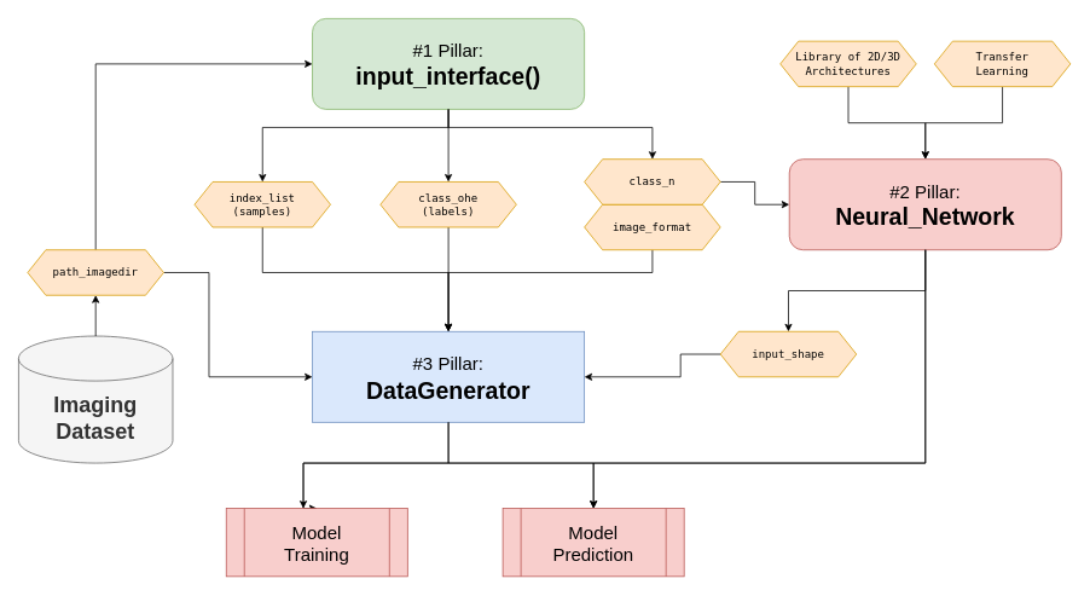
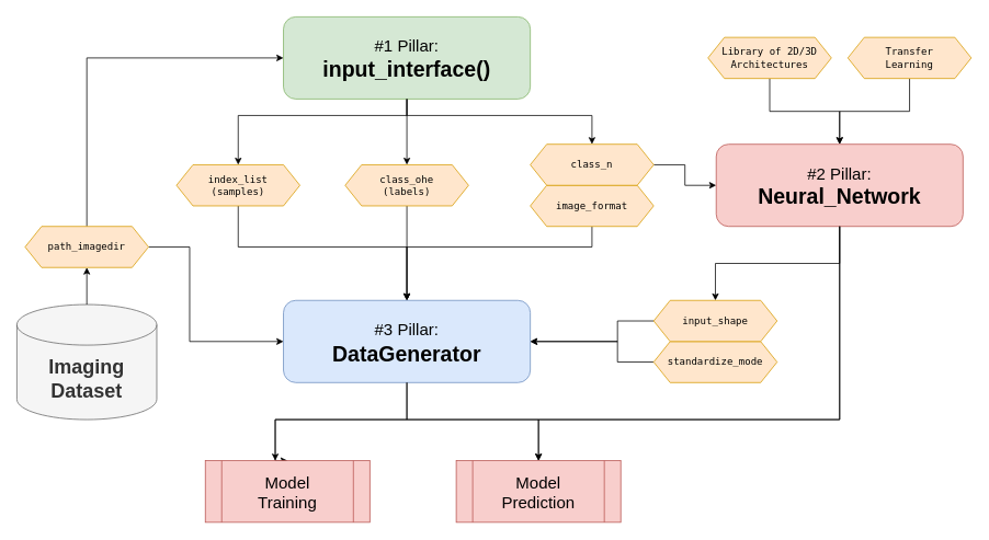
  <mxCell id="0" />
  <mxCell id="1" parent="0" />
  <mxCell id="2" style="edgeStyle=orthogonalEdgeStyle;rounded=0;orthogonalLoop=1;jettySize=auto;html=1;entryX=0.5;entryY=0;entryDx=0;entryDy=0;fontSize=12;startArrow=classic;startFill=1;endArrow=none;endFill=0;" edge="1" parent="1" source="3" target="20"><mxGeometry relative="1" as="geometry" /></mxCell>
  <mxCell id="3" value="&lt;div style=&quot;font-size: 20px&quot;&gt;&lt;font style=&quot;font-size: 20px&quot;&gt;&lt;font style=&quot;font-size: 20px&quot;&gt;#1 Pillar:&lt;/font&gt;&lt;/font&gt;&lt;b&gt;&lt;font style=&quot;font-size: 24px&quot;&gt;&lt;br&gt;&lt;/font&gt;&lt;/b&gt;&lt;/div&gt;&lt;div&gt;&lt;font size=&quot;1&quot;&gt;&lt;b&gt;&lt;font style=&quot;font-size: 24px&quot;&gt;&lt;font style=&quot;font-size: 24px&quot;&gt;&lt;font style=&quot;font-size: 26px&quot;&gt;input_interface()&lt;/font&gt;&lt;/font&gt;&lt;/font&gt;&lt;/b&gt;&lt;/font&gt;&lt;/div&gt;" style="rounded=1;whiteSpace=wrap;html=1;fillColor=#d5e8d4;strokeColor=#82b366;" vertex="1" parent="1"><mxGeometry x="344" y="20" width="300" height="100" as="geometry" /></mxCell>
  <mxCell id="4" value="&lt;div&gt;&lt;b&gt;&lt;font style=&quot;font-size: 24px&quot;&gt;Imaging&lt;/font&gt;&lt;/b&gt;&lt;/div&gt;&lt;div&gt;&lt;b&gt;&lt;font style=&quot;font-size: 24px&quot;&gt;Dataset&lt;/font&gt;&lt;/b&gt;&lt;/div&gt;" style="shape=cylinder3;whiteSpace=wrap;html=1;boundedLbl=1;backgroundOutline=1;size=24.714;fillColor=#f5f5f5;fontColor=#333333;strokeColor=#666666;" vertex="1" parent="1"><mxGeometry x="20" y="370" width="170" height="140" as="geometry" /></mxCell>
  <mxCell id="5" style="edgeStyle=orthogonalEdgeStyle;rounded=0;orthogonalLoop=1;jettySize=auto;html=1;entryX=1;entryY=0.5;entryDx=0;entryDy=0;fontSize=12;startArrow=classic;startFill=1;endArrow=none;endFill=0;" edge="1" parent="1" source="8" target="27"><mxGeometry relative="1" as="geometry" /></mxCell>
  <mxCell id="6" style="edgeStyle=orthogonalEdgeStyle;rounded=0;orthogonalLoop=1;jettySize=auto;html=1;entryX=0.5;entryY=1;entryDx=0;entryDy=0;fontSize=12;startArrow=classic;startFill=1;endArrow=none;endFill=0;" edge="1" parent="1" source="8" target="29"><mxGeometry relative="1" as="geometry" /></mxCell>
  <mxCell id="7" style="edgeStyle=orthogonalEdgeStyle;rounded=0;orthogonalLoop=1;jettySize=auto;html=1;entryX=0.5;entryY=1;entryDx=0;entryDy=0;fontSize=12;startArrow=classic;startFill=1;endArrow=none;endFill=0;" edge="1" parent="1" source="8" target="28"><mxGeometry relative="1" as="geometry" /></mxCell>
  <mxCell id="8" value="&lt;div style=&quot;font-size: 18px&quot;&gt;&lt;font style=&quot;font-size: 18px&quot; size=&quot;1&quot;&gt;&lt;font style=&quot;font-size: 20px&quot;&gt;#2 Pillar:&lt;/font&gt;&lt;/font&gt;&lt;b&gt;&lt;font style=&quot;font-size: 24px&quot;&gt;&lt;br&gt;&lt;/font&gt;&lt;/b&gt;&lt;/div&gt;&lt;div&gt;&lt;font size=&quot;1&quot;&gt;&lt;b&gt;&lt;font style=&quot;font-size: 24px&quot;&gt;&lt;font style=&quot;font-size: 24px&quot;&gt;&lt;font style=&quot;font-size: 26px&quot;&gt;Neural_Network&lt;/font&gt;&lt;/font&gt;&lt;/font&gt;&lt;/b&gt;&lt;/font&gt;&lt;/div&gt;" style="rounded=1;whiteSpace=wrap;html=1;fillColor=#f8cecc;strokeColor=#b85450;" vertex="1" parent="1"><mxGeometry x="870" y="175" width="300" height="100" as="geometry" /></mxCell>
  <mxCell id="9" style="edgeStyle=orthogonalEdgeStyle;rounded=0;orthogonalLoop=1;jettySize=auto;html=1;entryX=0.5;entryY=1;entryDx=0;entryDy=0;fontSize=12;startArrow=classic;startFill=1;endArrow=none;endFill=0;" edge="1" parent="1" source="15" target="22"><mxGeometry relative="1" as="geometry"><Array as="points"><mxPoint x="494" y="300" /><mxPoint x="289" y="300" /></Array></mxGeometry></mxCell>
  <mxCell id="10" style="edgeStyle=orthogonalEdgeStyle;rounded=0;orthogonalLoop=1;jettySize=auto;html=1;entryX=0.5;entryY=1;entryDx=0;entryDy=0;fontSize=12;startArrow=classic;startFill=1;endArrow=none;endFill=0;" edge="1" parent="1" source="15" target="24"><mxGeometry relative="1" as="geometry" /></mxCell>
  <mxCell id="11" style="edgeStyle=orthogonalEdgeStyle;rounded=0;orthogonalLoop=1;jettySize=auto;html=1;entryX=0.5;entryY=1;entryDx=0;entryDy=0;fontSize=12;startArrow=classic;startFill=1;endArrow=none;endFill=0;" edge="1" parent="1" source="15" target="25"><mxGeometry relative="1" as="geometry"><Array as="points"><mxPoint x="494" y="300" /><mxPoint x="719" y="300" /></Array></mxGeometry></mxCell>
  <mxCell id="12" style="edgeStyle=orthogonalEdgeStyle;rounded=0;orthogonalLoop=1;jettySize=auto;html=1;entryX=0;entryY=0.5;entryDx=0;entryDy=0;fontSize=12;startArrow=classic;startFill=1;endArrow=none;endFill=0;" edge="1" parent="1" source="15" target="18"><mxGeometry relative="1" as="geometry"><Array as="points"><mxPoint x="750" y="415" /><mxPoint x="750" y="390" /></Array></mxGeometry></mxCell>
+ <mxCell id="13" style="edgeStyle=orthogonalEdgeStyle;rounded=0;orthogonalLoop=1;jettySize=auto;html=1;entryX=0;entryY=0.5;entryDx=0;entryDy=0;fontSize=12;startArrow=classic;startFill=1;endArrow=none;endFill=0;" edge="1" parent="1" source="15" target="16"><mxGeometry relative="1" as="geometry"><Array as="points"><mxPoint x="750" y="415" /><mxPoint x="750" y="440" /></Array></mxGeometry></mxCell>
  <mxCell id="14" style="edgeStyle=orthogonalEdgeStyle;rounded=0;orthogonalLoop=1;jettySize=auto;html=1;entryX=1;entryY=0.5;entryDx=0;entryDy=0;fontSize=20;startArrow=classic;startFill=1;endArrow=none;endFill=0;" edge="1" parent="1" source="15" target="20"><mxGeometry relative="1" as="geometry"><Array as="points"><mxPoint x="230" y="415" /><mxPoint x="230" y="300" /></Array></mxGeometry></mxCell>
- <mxCell id="15" value="&lt;div style=&quot;font-size: 20px&quot;&gt;&lt;font style=&quot;font-size: 20px&quot;&gt;&lt;font style=&quot;font-size: 20px&quot;&gt;#3 Pillar:&lt;/font&gt;&lt;/font&gt;&lt;font style=&quot;font-size: 20px&quot;&gt;&lt;b&gt;&lt;font style=&quot;font-size: 26px&quot;&gt;&lt;br&gt;&lt;/font&gt;&lt;/b&gt;&lt;/font&gt;&lt;/div&gt;&lt;div style=&quot;font-size: 26px&quot;&gt;&lt;font style=&quot;font-size: 26px&quot;&gt;&lt;b&gt;&lt;font style=&quot;font-size: 26px&quot;&gt;&lt;font style=&quot;font-size: 26px&quot;&gt;&lt;font style=&quot;font-size: 26px&quot;&gt;DataGenerator&lt;/font&gt;&lt;/font&gt;&lt;/font&gt;&lt;/b&gt;&lt;/font&gt;&lt;/div&gt;" style="whiteSpace=wrap;html=1;fillColor=#dae8fc;strokeColor=#6c8ebf;rounded=0;" vertex="1" parent="1"><mxGeometry x="344" y="365" width="300" height="100" as="geometry" /></mxCell>
+ <mxCell id="15" value="&lt;div style=&quot;font-size: 20px&quot;&gt;&lt;font style=&quot;font-size: 20px&quot;&gt;&lt;font style=&quot;font-size: 20px&quot;&gt;#3 Pillar:&lt;/font&gt;&lt;/font&gt;&lt;font style=&quot;font-size: 20px&quot;&gt;&lt;b&gt;&lt;font style=&quot;font-size: 26px&quot;&gt;&lt;br&gt;&lt;/font&gt;&lt;/b&gt;&lt;/font&gt;&lt;/div&gt;&lt;div style=&quot;font-size: 26px&quot;&gt;&lt;font style=&quot;font-size: 26px&quot;&gt;&lt;b&gt;&lt;font style=&quot;font-size: 26px&quot;&gt;&lt;font style=&quot;font-size: 26px&quot;&gt;&lt;font style=&quot;font-size: 26px&quot;&gt;DataGenerator&lt;/font&gt;&lt;/font&gt;&lt;/font&gt;&lt;/b&gt;&lt;/font&gt;&lt;/div&gt;" style="rounded=1;whiteSpace=wrap;html=1;fillColor=#dae8fc;strokeColor=#6c8ebf;" vertex="1" parent="1"><mxGeometry x="344" y="365" width="300" height="100" as="geometry" /></mxCell>
+ <mxCell id="16" value="&lt;pre id=&quot;__code_1&quot; style=&quot;font-size: 12px&quot;&gt;&lt;font style=&quot;font-size: 12px&quot;&gt;&lt;code&gt;&lt;span class=&quot;n&quot;&gt;standardize_mode&lt;/span&gt;&lt;span class=&quot;o&quot;&gt;&lt;/span&gt;&lt;/code&gt;&lt;/font&gt;&lt;/pre&gt;" style="shape=hexagon;perimeter=hexagonPerimeter2;whiteSpace=wrap;html=1;fixedSize=1;fontSize=24;fillColor=#ffe6cc;strokeColor=#d79b00;" vertex="1" parent="1"><mxGeometry x="794" y="415" width="150" height="50" as="geometry" /></mxCell>
  <mxCell id="17" style="edgeStyle=orthogonalEdgeStyle;rounded=0;orthogonalLoop=1;jettySize=auto;html=1;entryX=0.5;entryY=1;entryDx=0;entryDy=0;fontSize=12;startArrow=classic;startFill=1;endArrow=none;endFill=0;" edge="1" parent="1" source="18" target="8"><mxGeometry relative="1" as="geometry" /></mxCell>
  <mxCell id="18" value="&lt;pre id=&quot;__code_1&quot; style=&quot;font-size: 12px&quot;&gt;&lt;font style=&quot;font-size: 12px&quot;&gt;&lt;code&gt;&lt;span class=&quot;n&quot;&gt;input_shape&lt;/span&gt;&lt;span class=&quot;o&quot;&gt;&lt;/span&gt;&lt;/code&gt;&lt;/font&gt;&lt;/pre&gt;" style="shape=hexagon;perimeter=hexagonPerimeter2;whiteSpace=wrap;html=1;fixedSize=1;fontSize=24;fillColor=#ffe6cc;strokeColor=#d79b00;" vertex="1" parent="1"><mxGeometry x="794" y="365" width="150" height="50" as="geometry" /></mxCell>
  <mxCell id="19" value="" style="edgeStyle=orthogonalEdgeStyle;rounded=0;orthogonalLoop=1;jettySize=auto;html=1;fontSize=12;startArrow=classic;startFill=1;endArrow=none;endFill=0;" edge="1" parent="1" source="20" target="4"><mxGeometry relative="1" as="geometry" /></mxCell>
  <mxCell id="20" value="&lt;pre id=&quot;__code_1&quot; style=&quot;font-size: 12px&quot;&gt;&lt;code&gt;&lt;span class=&quot;n&quot;&gt;path_imagedir&lt;/span&gt;&lt;span class=&quot;p&quot;&gt;&lt;/span&gt;&lt;/code&gt;&lt;/pre&gt;" style="shape=hexagon;perimeter=hexagonPerimeter2;whiteSpace=wrap;html=1;fixedSize=1;fontSize=24;fillColor=#ffe6cc;strokeColor=#d79b00;" vertex="1" parent="1"><mxGeometry x="30" y="275" width="150" height="50" as="geometry" /></mxCell>
  <mxCell id="21" style="edgeStyle=orthogonalEdgeStyle;rounded=0;orthogonalLoop=1;jettySize=auto;html=1;entryX=0.5;entryY=1;entryDx=0;entryDy=0;fontSize=12;startArrow=classic;startFill=1;endArrow=none;endFill=0;" edge="1" parent="1" source="22" target="3"><mxGeometry relative="1" as="geometry"><Array as="points"><mxPoint x="289" y="140" /><mxPoint x="494" y="140" /></Array></mxGeometry></mxCell>
  <mxCell id="22" value="&lt;pre id=&quot;__code_1&quot; style=&quot;font-size: 12px&quot;&gt;&lt;font style=&quot;font-size: 12px&quot;&gt;&lt;code&gt;&lt;span class=&quot;n&quot;&gt;index_list&lt;br&gt;(samples)&lt;br&gt;&lt;/span&gt;&lt;span class=&quot;o&quot;&gt;&lt;/span&gt;&lt;/code&gt;&lt;/font&gt;&lt;/pre&gt;" style="shape=hexagon;perimeter=hexagonPerimeter2;whiteSpace=wrap;html=1;fixedSize=1;fontSize=24;fillColor=#ffe6cc;strokeColor=#d79b00;" vertex="1" parent="1"><mxGeometry x="214" y="200" width="150" height="50" as="geometry" /></mxCell>
  <mxCell id="23" style="edgeStyle=orthogonalEdgeStyle;rounded=0;orthogonalLoop=1;jettySize=auto;html=1;entryX=0.5;entryY=1;entryDx=0;entryDy=0;fontSize=12;startArrow=classic;startFill=1;endArrow=none;endFill=0;" edge="1" parent="1" source="24" target="3"><mxGeometry relative="1" as="geometry" /></mxCell>
  <mxCell id="24" value="&lt;pre id=&quot;__code_1&quot; style=&quot;font-size: 12px&quot;&gt;&lt;code&gt;class_ohe&lt;/code&gt;&lt;font style=&quot;font-size: 12px&quot;&gt;&lt;code&gt;&lt;span class=&quot;n&quot;&gt;&lt;br&gt;(labels)&lt;br&gt;&lt;/span&gt;&lt;span class=&quot;o&quot;&gt;&lt;/span&gt;&lt;/code&gt;&lt;/font&gt;&lt;/pre&gt;" style="shape=hexagon;perimeter=hexagonPerimeter2;whiteSpace=wrap;html=1;fixedSize=1;fontSize=24;fillColor=#ffe6cc;strokeColor=#d79b00;" vertex="1" parent="1"><mxGeometry x="419" y="200" width="150" height="50" as="geometry" /></mxCell>
  <mxCell id="25" value="&lt;pre id=&quot;__code_1&quot; style=&quot;font-size: 12px&quot;&gt;&lt;code&gt;image_format&lt;/code&gt;&lt;/pre&gt;" style="shape=hexagon;perimeter=hexagonPerimeter2;whiteSpace=wrap;html=1;fixedSize=1;fontSize=24;fillColor=#ffe6cc;strokeColor=#d79b00;" vertex="1" parent="1"><mxGeometry x="644" y="225" width="150" height="50" as="geometry" /></mxCell>
  <mxCell id="26" style="edgeStyle=orthogonalEdgeStyle;rounded=0;orthogonalLoop=1;jettySize=auto;html=1;entryX=0.5;entryY=1;entryDx=0;entryDy=0;fontSize=12;startArrow=classic;startFill=1;endArrow=none;endFill=0;" edge="1" parent="1" source="27" target="3"><mxGeometry relative="1" as="geometry"><Array as="points"><mxPoint x="719" y="140" /><mxPoint x="494" y="140" /></Array></mxGeometry></mxCell>
  <mxCell id="27" value="&lt;pre id=&quot;__code_1&quot; style=&quot;font-size: 12px&quot;&gt;&lt;code&gt;class_n&lt;/code&gt;&lt;font style=&quot;font-size: 12px&quot;&gt;&lt;code&gt;&lt;span class=&quot;n&quot;&gt;&lt;br&gt;&lt;/span&gt;&lt;span class=&quot;o&quot;&gt;&lt;/span&gt;&lt;/code&gt;&lt;/font&gt;&lt;/pre&gt;" style="shape=hexagon;perimeter=hexagonPerimeter2;whiteSpace=wrap;html=1;fixedSize=1;fontSize=24;fillColor=#ffe6cc;strokeColor=#d79b00;" vertex="1" parent="1"><mxGeometry x="644" y="175" width="150" height="50" as="geometry" /></mxCell>
  <mxCell id="28" value="&lt;pre id=&quot;__code_1&quot; style=&quot;font-size: 12px&quot;&gt;&lt;font style=&quot;font-size: 12px&quot;&gt;&lt;code&gt;&lt;span class=&quot;n&quot;&gt;Library of 2D/3D&lt;br&gt;Architectures&lt;br&gt;&lt;/span&gt;&lt;/code&gt;&lt;/font&gt;&lt;/pre&gt;" style="shape=hexagon;perimeter=hexagonPerimeter2;whiteSpace=wrap;html=1;fixedSize=1;fontSize=24;fillColor=#ffe6cc;strokeColor=#d79b00;" vertex="1" parent="1"><mxGeometry x="860" y="45" width="150" height="50" as="geometry" /></mxCell>
  <mxCell id="29" value="&lt;pre id=&quot;__code_1&quot; style=&quot;font-size: 12px&quot;&gt;&lt;font style=&quot;font-size: 12px&quot;&gt;&lt;code&gt;&lt;span class=&quot;n&quot;&gt;Transfer&lt;br&gt;Learning&lt;br&gt;&lt;/span&gt;&lt;/code&gt;&lt;/font&gt;&lt;/pre&gt;" style="shape=hexagon;perimeter=hexagonPerimeter2;whiteSpace=wrap;html=1;fixedSize=1;fontSize=24;fillColor=#ffe6cc;strokeColor=#d79b00;" vertex="1" parent="1"><mxGeometry x="1030" y="45" width="150" height="50" as="geometry" /></mxCell>
  <mxCell id="30" style="edgeStyle=orthogonalEdgeStyle;rounded=0;orthogonalLoop=1;jettySize=auto;html=1;entryX=0.5;entryY=1;entryDx=0;entryDy=0;fontSize=20;startArrow=classic;startFill=1;endArrow=none;endFill=0;exitX=0.5;exitY=0;exitDx=0;exitDy=0;" edge="1" parent="1" source="32" target="8"><mxGeometry relative="1" as="geometry"><Array as="points"><mxPoint x="334" y="510" /><mxPoint x="1020" y="510" /></Array></mxGeometry></mxCell>
  <mxCell id="31" style="edgeStyle=orthogonalEdgeStyle;rounded=0;orthogonalLoop=1;jettySize=auto;html=1;entryX=0.5;entryY=1;entryDx=0;entryDy=0;fontSize=20;startArrow=classic;startFill=1;endArrow=none;endFill=0;" edge="1" parent="1" source="32" target="15"><mxGeometry relative="1" as="geometry"><Array as="points"><mxPoint x="334" y="510" /><mxPoint x="494" y="510" /></Array></mxGeometry></mxCell>
  <mxCell id="32" value="&lt;div style=&quot;font-size: 20px&quot;&gt;&lt;font style=&quot;font-size: 20px&quot;&gt;Model&lt;/font&gt;&lt;/div&gt;&lt;div style=&quot;font-size: 20px&quot;&gt;&lt;font style=&quot;font-size: 20px&quot;&gt;Training&lt;br&gt;&lt;/font&gt;&lt;/div&gt;" style="shape=process;whiteSpace=wrap;html=1;backgroundOutline=1;fontSize=12;fillColor=#f8cecc;strokeColor=#b85450;" vertex="1" parent="1"><mxGeometry x="249" y="560" width="200" height="75" as="geometry" /></mxCell>
  <mxCell id="33" style="edgeStyle=orthogonalEdgeStyle;rounded=0;orthogonalLoop=1;jettySize=auto;html=1;entryX=0.5;entryY=1;entryDx=0;entryDy=0;fontSize=20;startArrow=classic;startFill=1;endArrow=none;endFill=0;exitX=0.5;exitY=0;exitDx=0;exitDy=0;" edge="1" parent="1" source="35" target="8"><mxGeometry relative="1" as="geometry"><Array as="points"><mxPoint x="654" y="510" /><mxPoint x="1020" y="510" /></Array></mxGeometry></mxCell>
  <mxCell id="34" style="edgeStyle=orthogonalEdgeStyle;rounded=0;orthogonalLoop=1;jettySize=auto;html=1;entryX=0.5;entryY=1;entryDx=0;entryDy=0;fontSize=20;startArrow=classic;startFill=1;endArrow=none;endFill=0;" edge="1" parent="1" source="35" target="15"><mxGeometry relative="1" as="geometry"><Array as="points"><mxPoint x="654" y="510" /><mxPoint x="494" y="510" /></Array></mxGeometry></mxCell>
  <mxCell id="35" value="&lt;div style=&quot;font-size: 20px&quot;&gt;&lt;font style=&quot;font-size: 20px&quot;&gt;Model&lt;/font&gt;&lt;/div&gt;&lt;div style=&quot;font-size: 20px&quot;&gt;&lt;font style=&quot;font-size: 20px&quot;&gt;Prediction&lt;br&gt;&lt;/font&gt;&lt;/div&gt;" style="shape=process;whiteSpace=wrap;html=1;backgroundOutline=1;fontSize=12;fillColor=#f8cecc;strokeColor=#b85450;" vertex="1" parent="1"><mxGeometry x="554" y="560" width="200" height="75" as="geometry" /></mxCell>
